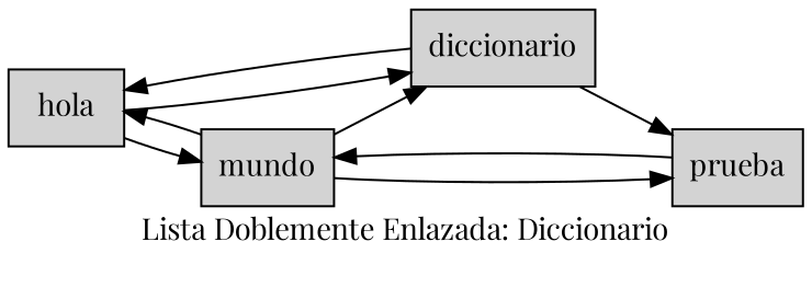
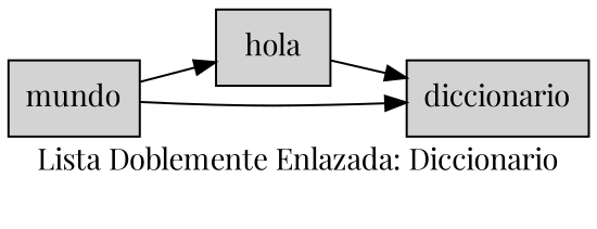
  digraph {
    fontname="Playfair Display"
    label="Lista Doblemente Enlazada: Diccionario\n\n"
    rankdir=LR
    node [fontname="Playfair Display" shape=record style=filled]
    edge [fontname="Playfair Display"]
    n1 [label="{hola}"]
    n2 [label="{mundo}"]
    n3 [label="{diccionario}"]
-   n4 [label="{prueba}"]
-   n1 -> n2
    n1 -> n3
    n2 -> n1
    n2 -> n3
-   n2 -> n4
-   n3 -> n1
-   n3 -> n4
-   n4 -> n2
  }
